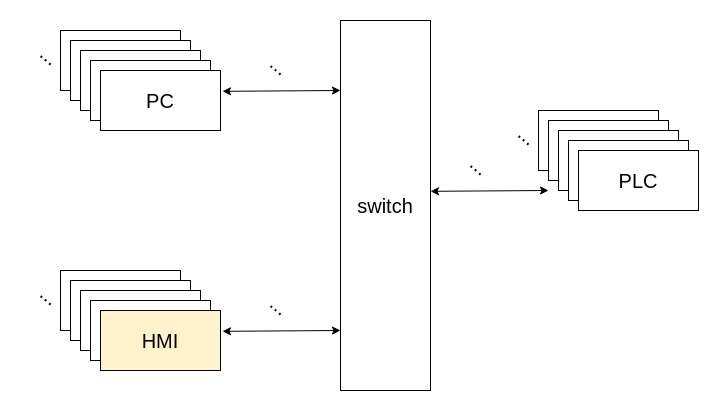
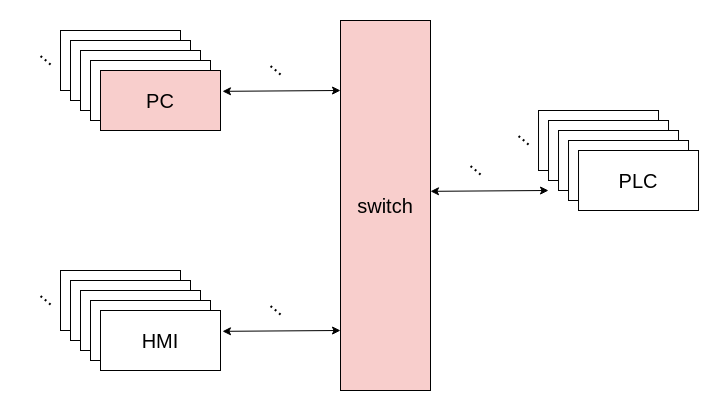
  <mxCell id="0" />
  <mxCell id="1" parent="0" />
- <mxCell id="2" value="&lt;font style=&quot;font-size: 20px;&quot;&gt;switch&lt;/font&gt;" style="rounded=0;whiteSpace=wrap;html=1;" vertex="1" parent="1"><mxGeometry x="340" y="20" width="90" height="370" as="geometry" /></mxCell>
+ <mxCell id="2" value="&lt;font style=&quot;font-size: 20px;&quot;&gt;switch&lt;/font&gt;" style="rounded=0;whiteSpace=wrap;html=1;fillColor=#f8cecc;" vertex="1" parent="1"><mxGeometry x="340" y="20" width="90" height="370" as="geometry" /></mxCell>
  <mxCell id="3" value="&lt;font style=&quot;font-size: 20px;&quot;&gt;PLC&lt;/font&gt;" style="rounded=0;whiteSpace=wrap;html=1;" vertex="1" parent="1"><mxGeometry x="538.02" y="110" width="120" height="60" as="geometry" /></mxCell>
  <mxCell id="4" value="&lt;font style=&quot;font-size: 20px;&quot;&gt;PLC&lt;/font&gt;" style="rounded=0;whiteSpace=wrap;html=1;" vertex="1" parent="1"><mxGeometry x="548.02" y="120" width="120" height="60" as="geometry" /></mxCell>
  <mxCell id="5" value="&lt;font style=&quot;font-size: 20px;&quot;&gt;PLC&lt;/font&gt;" style="rounded=0;whiteSpace=wrap;html=1;" vertex="1" parent="1"><mxGeometry x="558.02" y="130" width="120" height="60" as="geometry" /></mxCell>
  <mxCell id="6" value="&lt;font style=&quot;font-size: 20px;&quot;&gt;PLC&lt;/font&gt;" style="rounded=0;whiteSpace=wrap;html=1;" vertex="1" parent="1"><mxGeometry x="568.02" y="140" width="120" height="60" as="geometry" /></mxCell>
  <mxCell id="7" value="&lt;font style=&quot;font-size: 20px;&quot;&gt;PLC&lt;/font&gt;" style="rounded=0;whiteSpace=wrap;html=1;" vertex="1" parent="1"><mxGeometry x="578.02" y="150" width="120" height="60" as="geometry" /></mxCell>
  <mxCell id="8" value="" style="endArrow=classic;startArrow=classic;html=1;rounded=0;exitX=1.022;exitY=0.137;exitDx=0;exitDy=0;exitPerimeter=0;" edge="1" parent="1"><mxGeometry width="50" height="50" relative="1" as="geometry"><mxPoint x="430" y="190.83" as="sourcePoint" /><mxPoint x="548.02" y="190" as="targetPoint" /></mxGeometry></mxCell>
  <mxCell id="9" value="&lt;font style=&quot;font-size: 20px;&quot;&gt;...&lt;/font&gt;" style="text;html=1;align=center;verticalAlign=middle;whiteSpace=wrap;rounded=0;rotation=40;" vertex="1" parent="1"><mxGeometry x="498.02" y="120" width="60" height="30" as="geometry" /></mxCell>
  <mxCell id="10" value="&lt;font style=&quot;font-size: 20px;&quot;&gt;PLC&lt;/font&gt;" style="rounded=0;whiteSpace=wrap;html=1;" vertex="1" parent="1"><mxGeometry x="60" y="270" width="120" height="60" as="geometry" /></mxCell>
  <mxCell id="11" value="&lt;font style=&quot;font-size: 20px;&quot;&gt;PLC&lt;/font&gt;" style="rounded=0;whiteSpace=wrap;html=1;" vertex="1" parent="1"><mxGeometry x="70" y="280" width="120" height="60" as="geometry" /></mxCell>
  <mxCell id="12" value="&lt;font style=&quot;font-size: 20px;&quot;&gt;PLC&lt;/font&gt;" style="rounded=0;whiteSpace=wrap;html=1;" vertex="1" parent="1"><mxGeometry x="80" y="290" width="120" height="60" as="geometry" /></mxCell>
  <mxCell id="13" value="&lt;font style=&quot;font-size: 20px;&quot;&gt;PLC&lt;/font&gt;" style="rounded=0;whiteSpace=wrap;html=1;" vertex="1" parent="1"><mxGeometry x="90" y="300" width="120" height="60" as="geometry" /></mxCell>
- <mxCell id="14" value="&lt;font style=&quot;font-size: 20px;&quot;&gt;HMI&lt;/font&gt;" style="rounded=0;whiteSpace=wrap;html=1;fillColor=#fff2cc;" vertex="1" parent="1"><mxGeometry x="100" y="310" width="120" height="60" as="geometry" /></mxCell>
+ <mxCell id="14" value="&lt;font style=&quot;font-size: 20px;&quot;&gt;HMI&lt;/font&gt;" style="rounded=0;whiteSpace=wrap;html=1;" vertex="1" parent="1"><mxGeometry x="100" y="310" width="120" height="60" as="geometry" /></mxCell>
  <mxCell id="15" value="&lt;font style=&quot;font-size: 20px;&quot;&gt;...&lt;/font&gt;" style="text;html=1;align=center;verticalAlign=middle;whiteSpace=wrap;rounded=0;rotation=40;" vertex="1" parent="1"><mxGeometry x="20" y="280" width="60" height="30" as="geometry" /></mxCell>
  <mxCell id="16" value="" style="endArrow=classic;startArrow=classic;html=1;rounded=0;exitX=1.022;exitY=0.137;exitDx=0;exitDy=0;exitPerimeter=0;" edge="1" parent="1"><mxGeometry width="50" height="50" relative="1" as="geometry"><mxPoint x="221.98" y="330.83" as="sourcePoint" /><mxPoint x="340" y="330" as="targetPoint" /></mxGeometry></mxCell>
  <mxCell id="17" value="&lt;font style=&quot;font-size: 20px;&quot;&gt;PLC&lt;/font&gt;" style="rounded=0;whiteSpace=wrap;html=1;" vertex="1" parent="1"><mxGeometry x="60" y="30" width="120" height="60" as="geometry" /></mxCell>
  <mxCell id="18" value="&lt;font style=&quot;font-size: 20px;&quot;&gt;PLC&lt;/font&gt;" style="rounded=0;whiteSpace=wrap;html=1;" vertex="1" parent="1"><mxGeometry x="70" y="40" width="120" height="60" as="geometry" /></mxCell>
  <mxCell id="19" value="&lt;font style=&quot;font-size: 20px;&quot;&gt;PLC&lt;/font&gt;" style="rounded=0;whiteSpace=wrap;html=1;" vertex="1" parent="1"><mxGeometry x="80" y="50" width="120" height="60" as="geometry" /></mxCell>
  <mxCell id="20" value="&lt;font style=&quot;font-size: 20px;&quot;&gt;PLC&lt;/font&gt;" style="rounded=0;whiteSpace=wrap;html=1;" vertex="1" parent="1"><mxGeometry x="90" y="60" width="120" height="60" as="geometry" /></mxCell>
- <mxCell id="21" value="&lt;font style=&quot;font-size: 20px;&quot;&gt;PC&lt;/font&gt;" style="rounded=0;whiteSpace=wrap;html=1;" vertex="1" parent="1"><mxGeometry x="100" y="70" width="120" height="60" as="geometry" /></mxCell>
+ <mxCell id="21" value="&lt;font style=&quot;font-size: 20px;&quot;&gt;PC&lt;/font&gt;" style="rounded=0;whiteSpace=wrap;html=1;fillColor=#f8cecc;" vertex="1" parent="1"><mxGeometry x="100" y="70" width="120" height="60" as="geometry" /></mxCell>
  <mxCell id="22" value="&lt;font style=&quot;font-size: 20px;&quot;&gt;...&lt;/font&gt;" style="text;html=1;align=center;verticalAlign=middle;whiteSpace=wrap;rounded=0;rotation=40;" vertex="1" parent="1"><mxGeometry x="20" y="40" width="60" height="30" as="geometry" /></mxCell>
  <mxCell id="23" value="" style="endArrow=classic;startArrow=classic;html=1;rounded=0;exitX=1.022;exitY=0.137;exitDx=0;exitDy=0;exitPerimeter=0;" edge="1" parent="1"><mxGeometry width="50" height="50" relative="1" as="geometry"><mxPoint x="221.98" y="90.83" as="sourcePoint" /><mxPoint x="340" y="90" as="targetPoint" /></mxGeometry></mxCell>
  <mxCell id="24" value="&lt;font style=&quot;font-size: 20px;&quot;&gt;...&lt;/font&gt;" style="text;html=1;align=center;verticalAlign=middle;whiteSpace=wrap;rounded=0;rotation=40;" vertex="1" parent="1"><mxGeometry x="450" y="150" width="60" height="30" as="geometry" /></mxCell>
  <mxCell id="25" value="&lt;font style=&quot;font-size: 20px;&quot;&gt;...&lt;/font&gt;" style="text;html=1;align=center;verticalAlign=middle;whiteSpace=wrap;rounded=0;rotation=40;" vertex="1" parent="1"><mxGeometry x="250" y="50" width="60" height="30" as="geometry" /></mxCell>
  <mxCell id="26" value="&lt;font style=&quot;font-size: 20px;&quot;&gt;...&lt;/font&gt;" style="text;html=1;align=center;verticalAlign=middle;whiteSpace=wrap;rounded=0;rotation=40;" vertex="1" parent="1"><mxGeometry x="250" y="290" width="60" height="30" as="geometry" /></mxCell>
